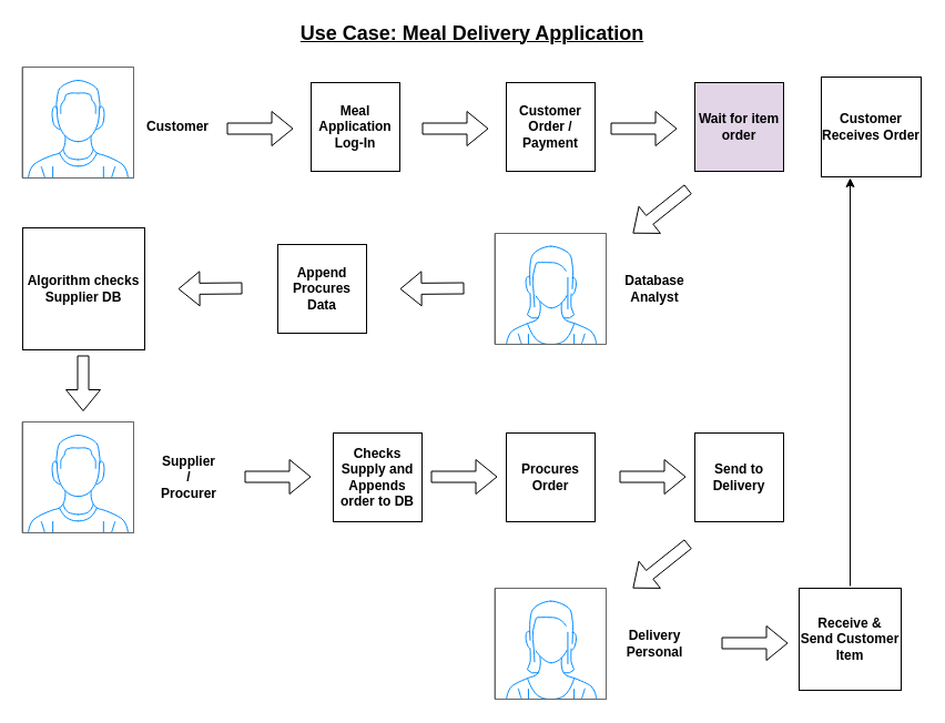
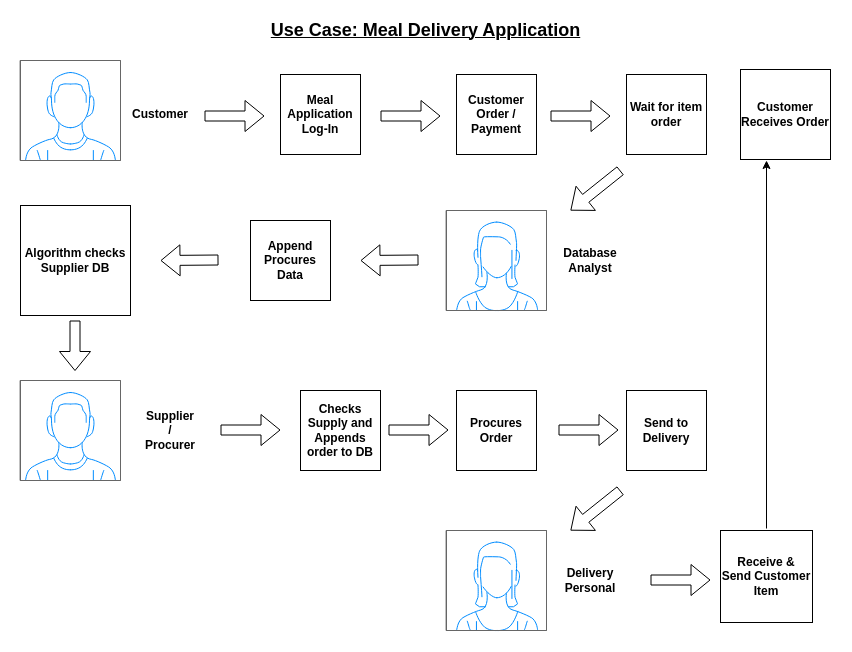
  <mxCell id="0" />
  <mxCell id="1" parent="0" />
  <mxCell id="2" value="" style="verticalLabelPosition=bottom;shadow=0;dashed=0;align=center;html=1;verticalAlign=top;strokeWidth=1;shape=mxgraph.mockup.containers.userMale;strokeColor=#666666;strokeColor2=#008cff;" vertex="1" parent="1"><mxGeometry x="20" y="60" width="100" height="100" as="geometry" /></mxCell>
  <mxCell id="3" value="" style="verticalLabelPosition=bottom;shadow=0;dashed=0;align=center;html=1;verticalAlign=top;strokeWidth=1;shape=mxgraph.mockup.containers.userFemale;strokeColor=#666666;strokeColor2=#008cff;" vertex="1" parent="1"><mxGeometry x="446" y="210" width="100" height="100" as="geometry" /></mxCell>
  <mxCell id="4" value="" style="verticalLabelPosition=bottom;shadow=0;dashed=0;align=center;html=1;verticalAlign=top;strokeWidth=1;shape=mxgraph.mockup.containers.userMale;strokeColor=#666666;strokeColor2=#008cff;" vertex="1" parent="1"><mxGeometry x="20" y="380" width="100" height="100" as="geometry" /></mxCell>
  <mxCell id="5" value="" style="verticalLabelPosition=bottom;shadow=0;dashed=0;align=center;html=1;verticalAlign=top;strokeWidth=1;shape=mxgraph.mockup.containers.userFemale;strokeColor=#666666;strokeColor2=#008cff;" vertex="1" parent="1"><mxGeometry x="446" y="530" width="100" height="100" as="geometry" /></mxCell>
  <mxCell id="6" value="&lt;b&gt;Customer&lt;/b&gt;" style="text;html=1;strokeColor=none;fillColor=none;align=center;verticalAlign=middle;whiteSpace=wrap;rounded=0;" vertex="1" parent="1"><mxGeometry x="140" y="104" width="40" height="20" as="geometry" /></mxCell>
  <mxCell id="7" value="&lt;b&gt;Database Analyst&lt;/b&gt;" style="text;html=1;strokeColor=none;fillColor=none;align=center;verticalAlign=middle;whiteSpace=wrap;rounded=0;" vertex="1" parent="1"><mxGeometry x="570" y="250" width="40" height="20" as="geometry" /></mxCell>
  <mxCell id="8" value="&lt;b&gt;Supplier / Procurer&lt;/b&gt;" style="text;html=1;strokeColor=none;fillColor=none;align=center;verticalAlign=middle;whiteSpace=wrap;rounded=0;" vertex="1" parent="1"><mxGeometry x="150" y="420" width="40" height="20" as="geometry" /></mxCell>
  <mxCell id="9" value="" style="shape=flexArrow;endArrow=classic;html=1;" edge="1" parent="1"><mxGeometry width="50" height="50" relative="1" as="geometry"><mxPoint x="204" y="115.5" as="sourcePoint" /><mxPoint x="264" y="115.5" as="targetPoint" /></mxGeometry></mxCell>
  <mxCell id="10" value="" style="shape=flexArrow;endArrow=classic;html=1;" edge="1" parent="1"><mxGeometry width="50" height="50" relative="1" as="geometry"><mxPoint x="418" y="259.5" as="sourcePoint" /><mxPoint x="360" y="260" as="targetPoint" /></mxGeometry></mxCell>
  <mxCell id="11" value="" style="shape=flexArrow;endArrow=classic;html=1;" edge="1" parent="1"><mxGeometry width="50" height="50" relative="1" as="geometry"><mxPoint x="74.5" y="320" as="sourcePoint" /><mxPoint x="74.5" y="370.5" as="targetPoint" /></mxGeometry></mxCell>
  <mxCell id="12" value="" style="shape=flexArrow;endArrow=classic;html=1;" edge="1" parent="1"><mxGeometry width="50" height="50" relative="1" as="geometry"><mxPoint x="220" y="429.5" as="sourcePoint" /><mxPoint x="280" y="429.5" as="targetPoint" /></mxGeometry></mxCell>
  <mxCell id="13" value="&lt;b&gt;Meal Application Log-In&lt;/b&gt;" style="whiteSpace=wrap;html=1;aspect=fixed;" vertex="1" parent="1"><mxGeometry x="280" y="74" width="80" height="80" as="geometry" /></mxCell>
  <mxCell id="14" value="&lt;b&gt;&lt;u&gt;&lt;font style=&quot;font-size: 18px&quot;&gt;Use Case: Meal Delivery Application&lt;/font&gt;&lt;/u&gt;&lt;/b&gt;" style="text;html=1;align=center;verticalAlign=middle;resizable=0;points=[];autosize=1;" vertex="1" parent="1"><mxGeometry x="265" y="20" width="320" height="20" as="geometry" /></mxCell>
  <mxCell id="15" value="" style="shape=flexArrow;endArrow=classic;html=1;" edge="1" parent="1"><mxGeometry width="50" height="50" relative="1" as="geometry"><mxPoint x="380" y="115.5" as="sourcePoint" /><mxPoint x="440" y="115.5" as="targetPoint" /></mxGeometry></mxCell>
  <mxCell id="16" value="&lt;b&gt;Customer Order / Payment&lt;/b&gt;" style="whiteSpace=wrap;html=1;aspect=fixed;" vertex="1" parent="1"><mxGeometry x="456" y="74" width="80" height="80" as="geometry" /></mxCell>
  <mxCell id="17" value="" style="shape=flexArrow;endArrow=classic;html=1;" edge="1" parent="1"><mxGeometry width="50" height="50" relative="1" as="geometry"><mxPoint x="550" y="115.5" as="sourcePoint" /><mxPoint x="610" y="115.5" as="targetPoint" /></mxGeometry></mxCell>
- <mxCell id="18" value="&lt;b&gt;Wait for item order&lt;/b&gt;" style="whiteSpace=wrap;html=1;aspect=fixed;fillColor=#e1d5e7;" vertex="1" parent="1"><mxGeometry x="626" y="74" width="80" height="80" as="geometry" /></mxCell>
+ <mxCell id="18" value="&lt;b&gt;Wait for item order&lt;/b&gt;" style="whiteSpace=wrap;html=1;aspect=fixed;" vertex="1" parent="1"><mxGeometry x="626" y="74" width="80" height="80" as="geometry" /></mxCell>
  <mxCell id="19" value="" style="shape=flexArrow;endArrow=classic;html=1;" edge="1" parent="1"><mxGeometry width="50" height="50" relative="1" as="geometry"><mxPoint x="620" y="170" as="sourcePoint" /><mxPoint x="570" y="210" as="targetPoint" /></mxGeometry></mxCell>
  <mxCell id="20" value="&lt;b&gt;Append Procures Data&lt;/b&gt;" style="whiteSpace=wrap;html=1;aspect=fixed;" vertex="1" parent="1"><mxGeometry x="250" y="220" width="80" height="80" as="geometry" /></mxCell>
  <mxCell id="21" value="&lt;b&gt;Algorithm&amp;nbsp;checks Supplier DB&lt;/b&gt;" style="whiteSpace=wrap;html=1;aspect=fixed;" vertex="1" parent="1"><mxGeometry x="20" y="205" width="110" height="110" as="geometry" /></mxCell>
  <mxCell id="22" value="" style="shape=flexArrow;endArrow=classic;html=1;" edge="1" parent="1"><mxGeometry width="50" height="50" relative="1" as="geometry"><mxPoint x="218" y="259.5" as="sourcePoint" /><mxPoint x="160" y="260" as="targetPoint" /></mxGeometry></mxCell>
  <mxCell id="23" value="&lt;b&gt;Checks Supply and Appends order to DB&lt;/b&gt;" style="whiteSpace=wrap;html=1;aspect=fixed;" vertex="1" parent="1"><mxGeometry x="300" y="390" width="80" height="80" as="geometry" /></mxCell>
  <mxCell id="24" value="&lt;b&gt;Procures Order&lt;/b&gt;" style="whiteSpace=wrap;html=1;aspect=fixed;" vertex="1" parent="1"><mxGeometry x="456" y="390" width="80" height="80" as="geometry" /></mxCell>
  <mxCell id="25" value="" style="shape=flexArrow;endArrow=classic;html=1;" edge="1" parent="1"><mxGeometry width="50" height="50" relative="1" as="geometry"><mxPoint x="388" y="429.5" as="sourcePoint" /><mxPoint x="448" y="429.5" as="targetPoint" /></mxGeometry></mxCell>
  <mxCell id="26" value="&lt;b&gt;Send to Delivery&lt;/b&gt;" style="whiteSpace=wrap;html=1;aspect=fixed;" vertex="1" parent="1"><mxGeometry x="626" y="390" width="80" height="80" as="geometry" /></mxCell>
  <mxCell id="27" value="" style="shape=flexArrow;endArrow=classic;html=1;" edge="1" parent="1"><mxGeometry width="50" height="50" relative="1" as="geometry"><mxPoint x="558" y="429.5" as="sourcePoint" /><mxPoint x="618" y="429.5" as="targetPoint" /></mxGeometry></mxCell>
  <mxCell id="28" value="" style="shape=flexArrow;endArrow=classic;html=1;" edge="1" parent="1"><mxGeometry width="50" height="50" relative="1" as="geometry"><mxPoint x="620" y="490" as="sourcePoint" /><mxPoint x="570" y="530" as="targetPoint" /></mxGeometry></mxCell>
  <mxCell id="29" value="&lt;b&gt;Delivery Personal&lt;/b&gt;" style="text;html=1;strokeColor=none;fillColor=none;align=center;verticalAlign=middle;whiteSpace=wrap;rounded=0;" vertex="1" parent="1"><mxGeometry x="570" y="570" width="40" height="20" as="geometry" /></mxCell>
  <mxCell id="30" value="&lt;b&gt;Receive &amp;amp; Send&amp;nbsp;Customer Item&lt;/b&gt;" style="whiteSpace=wrap;html=1;aspect=fixed;" vertex="1" parent="1"><mxGeometry x="720" y="530" width="92" height="92" as="geometry" /></mxCell>
  <mxCell id="31" value="" style="shape=flexArrow;endArrow=classic;html=1;" edge="1" parent="1"><mxGeometry width="50" height="50" relative="1" as="geometry"><mxPoint x="650" y="579.5" as="sourcePoint" /><mxPoint x="710" y="579.5" as="targetPoint" /></mxGeometry></mxCell>
  <mxCell id="32" value="&lt;b&gt;Customer Receives&amp;nbsp;Order&lt;/b&gt;" style="whiteSpace=wrap;html=1;aspect=fixed;" vertex="1" parent="1"><mxGeometry x="740" y="69" width="90" height="90" as="geometry" /></mxCell>
  <mxCell id="33" value="" style="endArrow=classic;html=1;" edge="1" parent="1"><mxGeometry width="50" height="50" relative="1" as="geometry"><mxPoint x="766" y="528" as="sourcePoint" /><mxPoint x="766" y="160" as="targetPoint" /></mxGeometry></mxCell>
